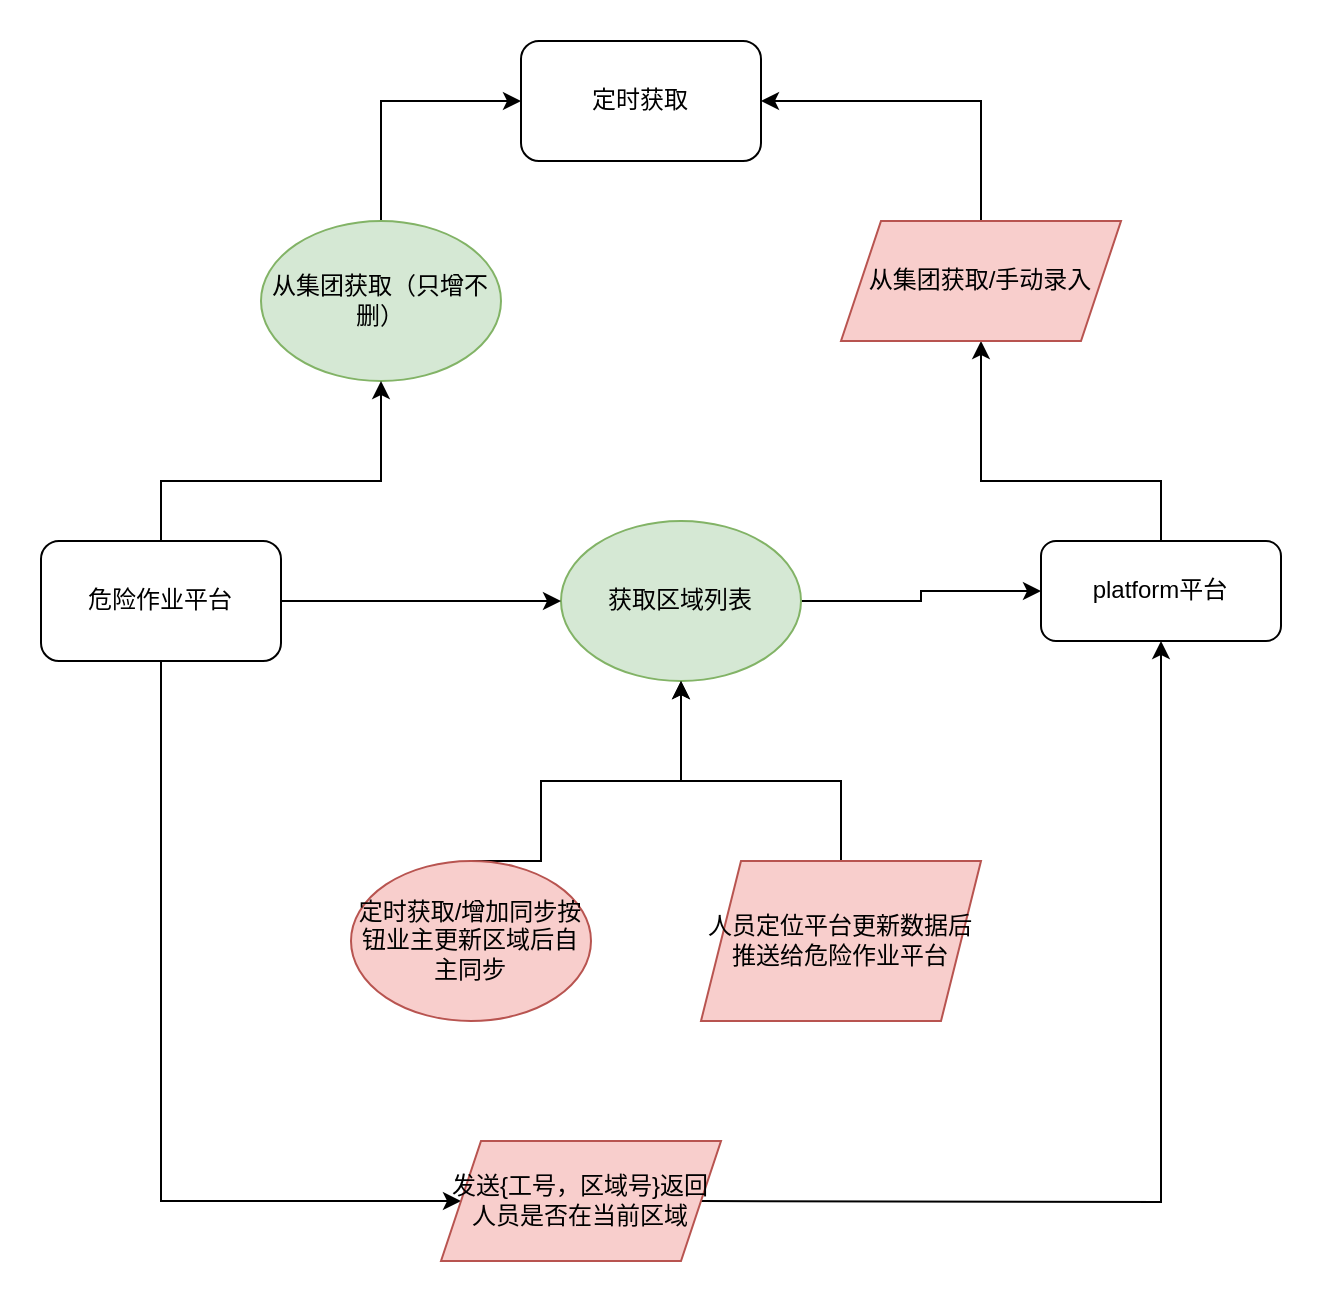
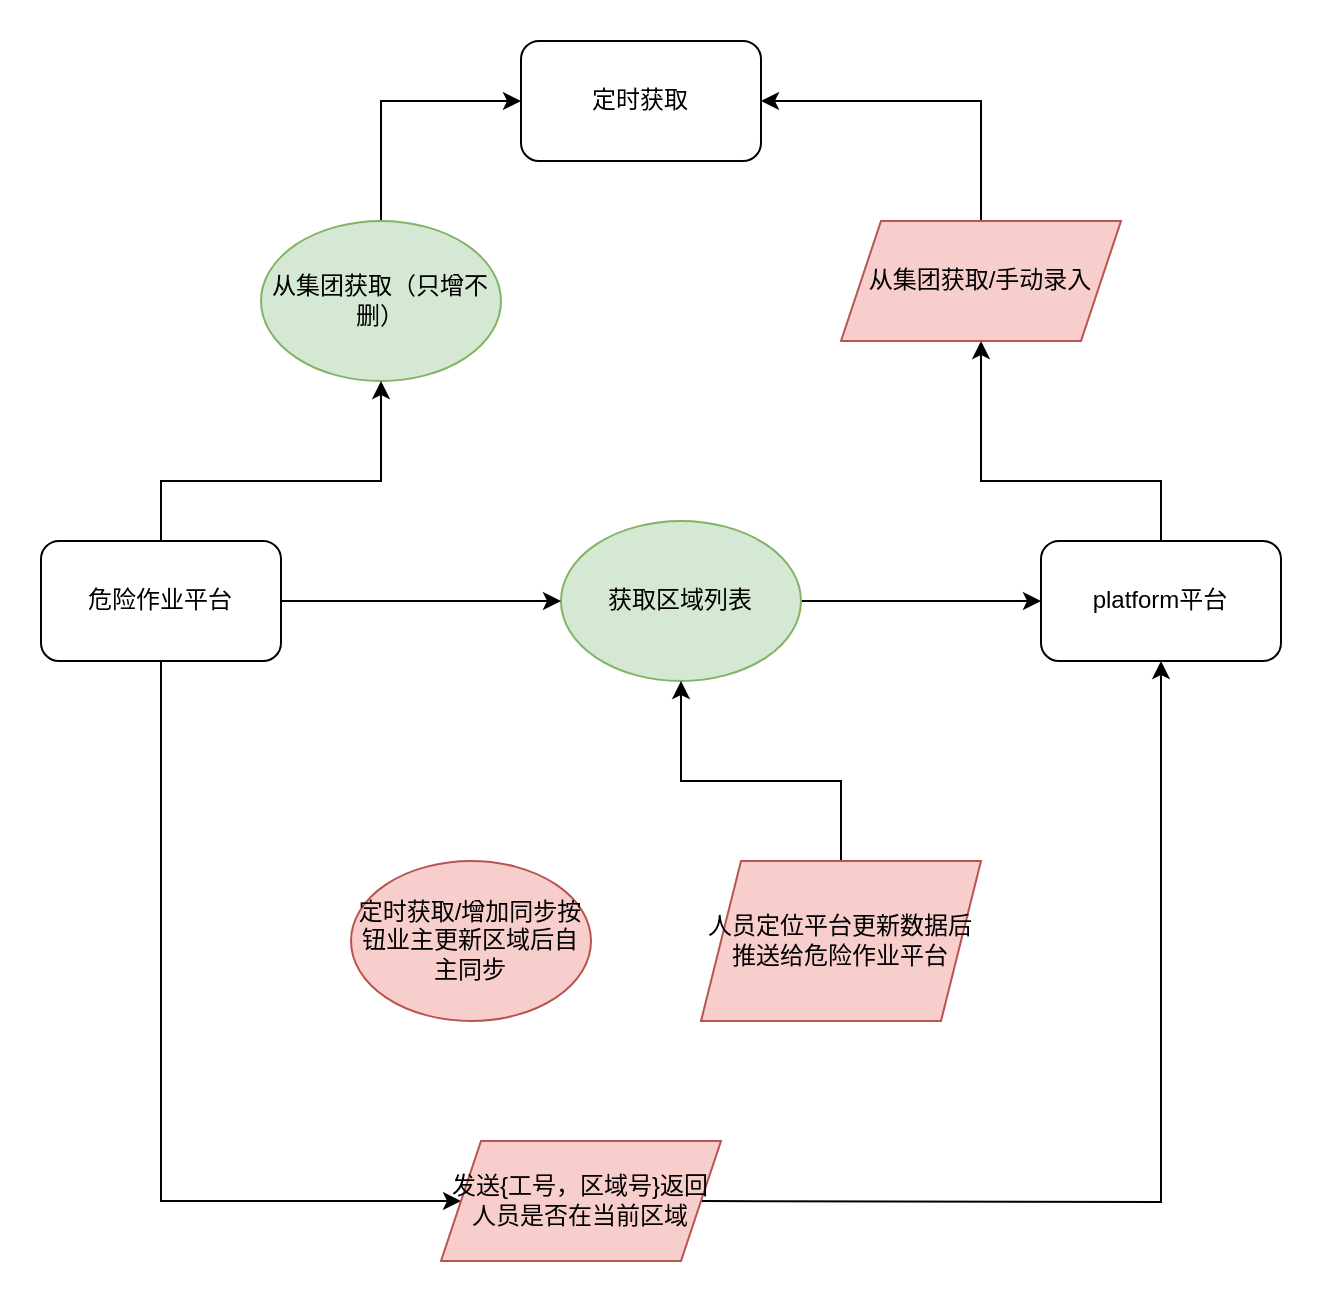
  <mxCell id="0" />
  <mxCell id="1" parent="0" />
  <mxCell id="2" style="edgeStyle=orthogonalEdgeStyle;rounded=0;orthogonalLoop=1;jettySize=auto;html=1;exitX=0.5;exitY=0;exitDx=0;exitDy=0;entryX=0;entryY=0.5;entryDx=0;entryDy=0;" edge="1" parent="1" source="3" target="4"><mxGeometry relative="1" as="geometry" /></mxCell>
  <mxCell id="3" value="从集团获取（只增不删）" style="ellipse;whiteSpace=wrap;html=1;fillColor=#d5e8d4;strokeColor=#82b366;" vertex="1" parent="1"><mxGeometry x="130" y="110" width="120" height="80" as="geometry" /></mxCell>
  <mxCell id="4" value="定时获取" style="rounded=1;whiteSpace=wrap;html=1;" vertex="1" parent="1"><mxGeometry x="260" y="20" width="120" height="60" as="geometry" /></mxCell>
  <mxCell id="5" style="edgeStyle=orthogonalEdgeStyle;rounded=0;orthogonalLoop=1;jettySize=auto;html=1;exitX=0.5;exitY=0;exitDx=0;exitDy=0;entryX=0.5;entryY=1;entryDx=0;entryDy=0;" edge="1" parent="1" source="7" target="3"><mxGeometry relative="1" as="geometry"><Array as="points"><mxPoint x="190" y="240" /></Array></mxGeometry></mxCell>
  <mxCell id="6" style="edgeStyle=orthogonalEdgeStyle;rounded=0;orthogonalLoop=1;jettySize=auto;html=1;exitX=0.5;exitY=1;exitDx=0;exitDy=0;entryX=0;entryY=0.5;entryDx=0;entryDy=0;" edge="1" parent="1" source="7"><mxGeometry relative="1" as="geometry"><mxPoint x="230" y="600" as="targetPoint" /><Array as="points"><mxPoint x="80" y="600" /></Array></mxGeometry></mxCell>
  <mxCell id="7" value="危险作业平台" style="rounded=1;whiteSpace=wrap;html=1;" vertex="1" parent="1"><mxGeometry x="20" y="270" width="120" height="60" as="geometry" /></mxCell>
  <mxCell id="8" style="edgeStyle=orthogonalEdgeStyle;rounded=0;orthogonalLoop=1;jettySize=auto;html=1;exitX=0.5;exitY=0;exitDx=0;exitDy=0;entryX=0.5;entryY=1;entryDx=0;entryDy=0;" edge="1" parent="1" source="9"><mxGeometry relative="1" as="geometry"><mxPoint x="580" y="260" as="sourcePoint" /><mxPoint x="490" y="170" as="targetPoint" /><Array as="points"><mxPoint x="580" y="240" /><mxPoint x="490" y="240" /></Array></mxGeometry></mxCell>
- <mxCell id="9" value="platform平台" style="rounded=1;whiteSpace=wrap;html=1;" vertex="1" parent="1"><mxGeometry x="520" y="270" width="120" height="50" as="geometry" /></mxCell>
+ <mxCell id="9" value="platform平台" style="rounded=1;whiteSpace=wrap;html=1;" vertex="1" parent="1"><mxGeometry x="520" y="270" width="120" height="60" as="geometry" /></mxCell>
  <mxCell id="10" style="edgeStyle=orthogonalEdgeStyle;rounded=0;orthogonalLoop=1;jettySize=auto;html=1;exitX=0.5;exitY=0;exitDx=0;exitDy=0;entryX=1;entryY=0.5;entryDx=0;entryDy=0;" edge="1" parent="1" source="14" target="4"><mxGeometry relative="1" as="geometry"><mxPoint x="490" y="100" as="sourcePoint" /></mxGeometry></mxCell>
  <mxCell id="11" style="edgeStyle=orthogonalEdgeStyle;rounded=0;orthogonalLoop=1;jettySize=auto;html=1;exitX=1;exitY=0.5;exitDx=0;exitDy=0;entryX=0;entryY=0.5;entryDx=0;entryDy=0;" edge="1" parent="1" source="12" target="9"><mxGeometry relative="1" as="geometry" /></mxCell>
  <mxCell id="12" value="获取区域列表" style="ellipse;whiteSpace=wrap;html=1;fillColor=#d5e8d4;strokeColor=#82b366;" vertex="1" parent="1"><mxGeometry x="280" y="260" width="120" height="80" as="geometry" /></mxCell>
  <mxCell id="13" value="" style="endArrow=classic;html=1;rounded=0;exitX=1;exitY=0.5;exitDx=0;exitDy=0;entryX=0;entryY=0.5;entryDx=0;entryDy=0;" edge="1" parent="1" source="7" target="12"><mxGeometry width="50" height="50" relative="1" as="geometry"><mxPoint x="-30" y="460" as="sourcePoint" /><mxPoint x="20" y="410" as="targetPoint" /></mxGeometry></mxCell>
  <mxCell id="14" value="从集团获取/手动录入" style="shape=parallelogram;perimeter=parallelogramPerimeter;whiteSpace=wrap;html=1;fixedSize=1;fillColor=#f8cecc;strokeColor=#b85450;" vertex="1" parent="1"><mxGeometry x="420" y="110" width="140" height="60" as="geometry" /></mxCell>
  <mxCell id="15" value="" style="edgeStyle=orthogonalEdgeStyle;rounded=0;orthogonalLoop=1;jettySize=auto;html=1;" edge="1" parent="1" source="16" target="12"><mxGeometry relative="1" as="geometry"><Array as="points"><mxPoint x="420" y="390" /><mxPoint x="340" y="390" /></Array></mxGeometry></mxCell>
  <mxCell id="16" value="人员定位平台更新数据后推送给危险作业平台" style="shape=parallelogram;perimeter=parallelogramPerimeter;whiteSpace=wrap;html=1;fixedSize=1;fillColor=#f8cecc;strokeColor=#b85450;" vertex="1" parent="1"><mxGeometry x="350" y="430" width="140" height="80" as="geometry" /></mxCell>
- <mxCell id="17" style="edgeStyle=orthogonalEdgeStyle;rounded=0;orthogonalLoop=1;jettySize=auto;html=1;exitX=0.5;exitY=0;exitDx=0;exitDy=0;entryX=0.5;entryY=1;entryDx=0;entryDy=0;" edge="1" parent="1" source="18" target="12"><mxGeometry relative="1" as="geometry"><Array as="points"><mxPoint x="270" y="390" /><mxPoint x="340" y="390" /></Array></mxGeometry></mxCell>
  <mxCell id="18" value="定时获取/增加同步按钮业主更新区域后自主同步" style="ellipse;whiteSpace=wrap;html=1;fillColor=#f8cecc;strokeColor=#b85450;" vertex="1" parent="1"><mxGeometry x="175" y="430" width="120" height="80" as="geometry" /></mxCell>
  <mxCell id="19" style="edgeStyle=orthogonalEdgeStyle;rounded=0;orthogonalLoop=1;jettySize=auto;html=1;exitX=1;exitY=0.5;exitDx=0;exitDy=0;entryX=0.5;entryY=1;entryDx=0;entryDy=0;" edge="1" parent="1" target="9"><mxGeometry relative="1" as="geometry"><mxPoint x="350" y="600" as="sourcePoint" /></mxGeometry></mxCell>
  <mxCell id="20" value="发送{工号，区域号}返回人员是否在当前区域" style="shape=parallelogram;perimeter=parallelogramPerimeter;whiteSpace=wrap;html=1;fixedSize=1;fillColor=#f8cecc;strokeColor=#b85450;" vertex="1" parent="1"><mxGeometry x="220" y="570" width="140" height="60" as="geometry" /></mxCell>
